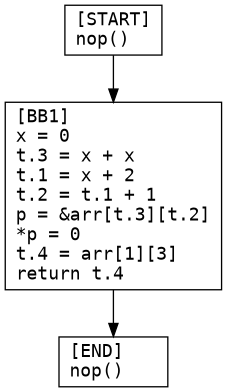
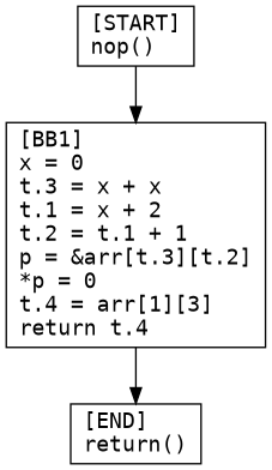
  digraph {
    fontname="DejaVu Sans Mono"
    node [shape=box fontname="DejaVu Sans Mono"]
    edge [fontname="DejaVu Sans Mono"]
-   n1 [label="[END]\lnop()\l"]
+   n1 [label="[END]\lreturn()\l"]
    n2 [label="[START]\lnop()\l"]
    n3 [label="[BB1]\lx = 0\lt.3 = x + x\lt.1 = x + 2\lt.2 = t.1 + 1\lp = &arr[t.3][t.2]\l*p = 0\lt.4 = arr[1][3]\lreturn t.4\l"]
    n2 -> n3
    n3 -> n1
  }
